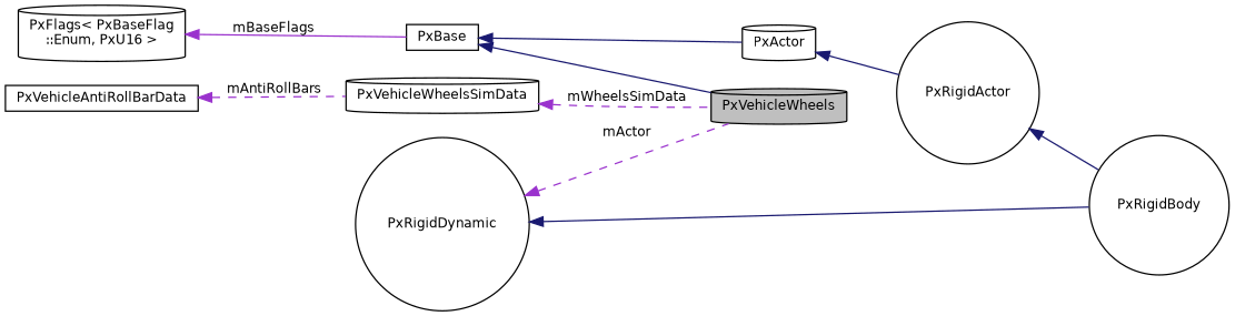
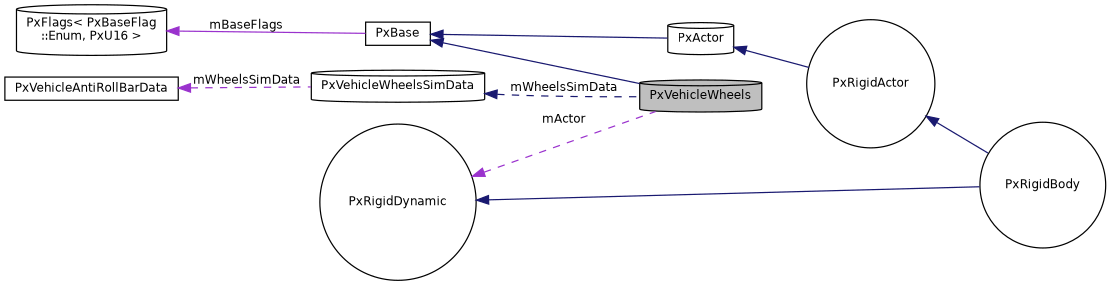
  digraph {
    rankdir=LR
    node [color=black fillcolor=white fontname=Helvetica fontsize=10 shape=cylinder style=filled]
    edge [color=midnightblue dir=back fontname=Helvetica fontsize=10 labelfontname=Helvetica labelfontsize=10 style=solid]
    n1 [fillcolor=grey75 fontcolor=black height=0.2 label=PxVehicleWheels width=0.4]
    n2 [height=0.2 label=PxBase shape=box width=0.4]
    n3 [height=0.2 label=PxActor width=0.4]
    n4 [height=0.2 label=PxRigidActor shape=circle width=0.4]
    n5 [height=0.2 label="PxFlags\< PxBaseFlag\l::Enum, PxU16 \>" width=0.4]
    n6 [height=0.2 label=PxVehicleWheelsSimData width=0.4]
    n7 [height=0.2 label=PxVehicleAntiRollBarData shape=box width=0.4]
    n8 [height=0.2 label=PxRigidDynamic shape=circle width=0.4]
    n9 [height=0.2 label=PxRigidBody shape=circle width=0.4]
    n2 -> n1
    n2 -> n3
    n3 -> n4
    n4 -> n9
    n5 -> n2 [color=darkorchid3 label=" mBaseFlags"]
-   n6 -> n1 [color=darkorchid3 label=" mWheelsSimData" style=dashed]
-   n7 -> n6 [color=darkorchid3 label=" mAntiRollBars" style=dashed]
+   n6 -> n1 [label=" mWheelsSimData" style=dashed]
+   n7 -> n6 [color=darkorchid3 label=" mWheelsSimData" style=dashed]
    n8 -> n1 [color=darkorchid3 label=" mActor" style=dashed]
    n8 -> n9
  }
